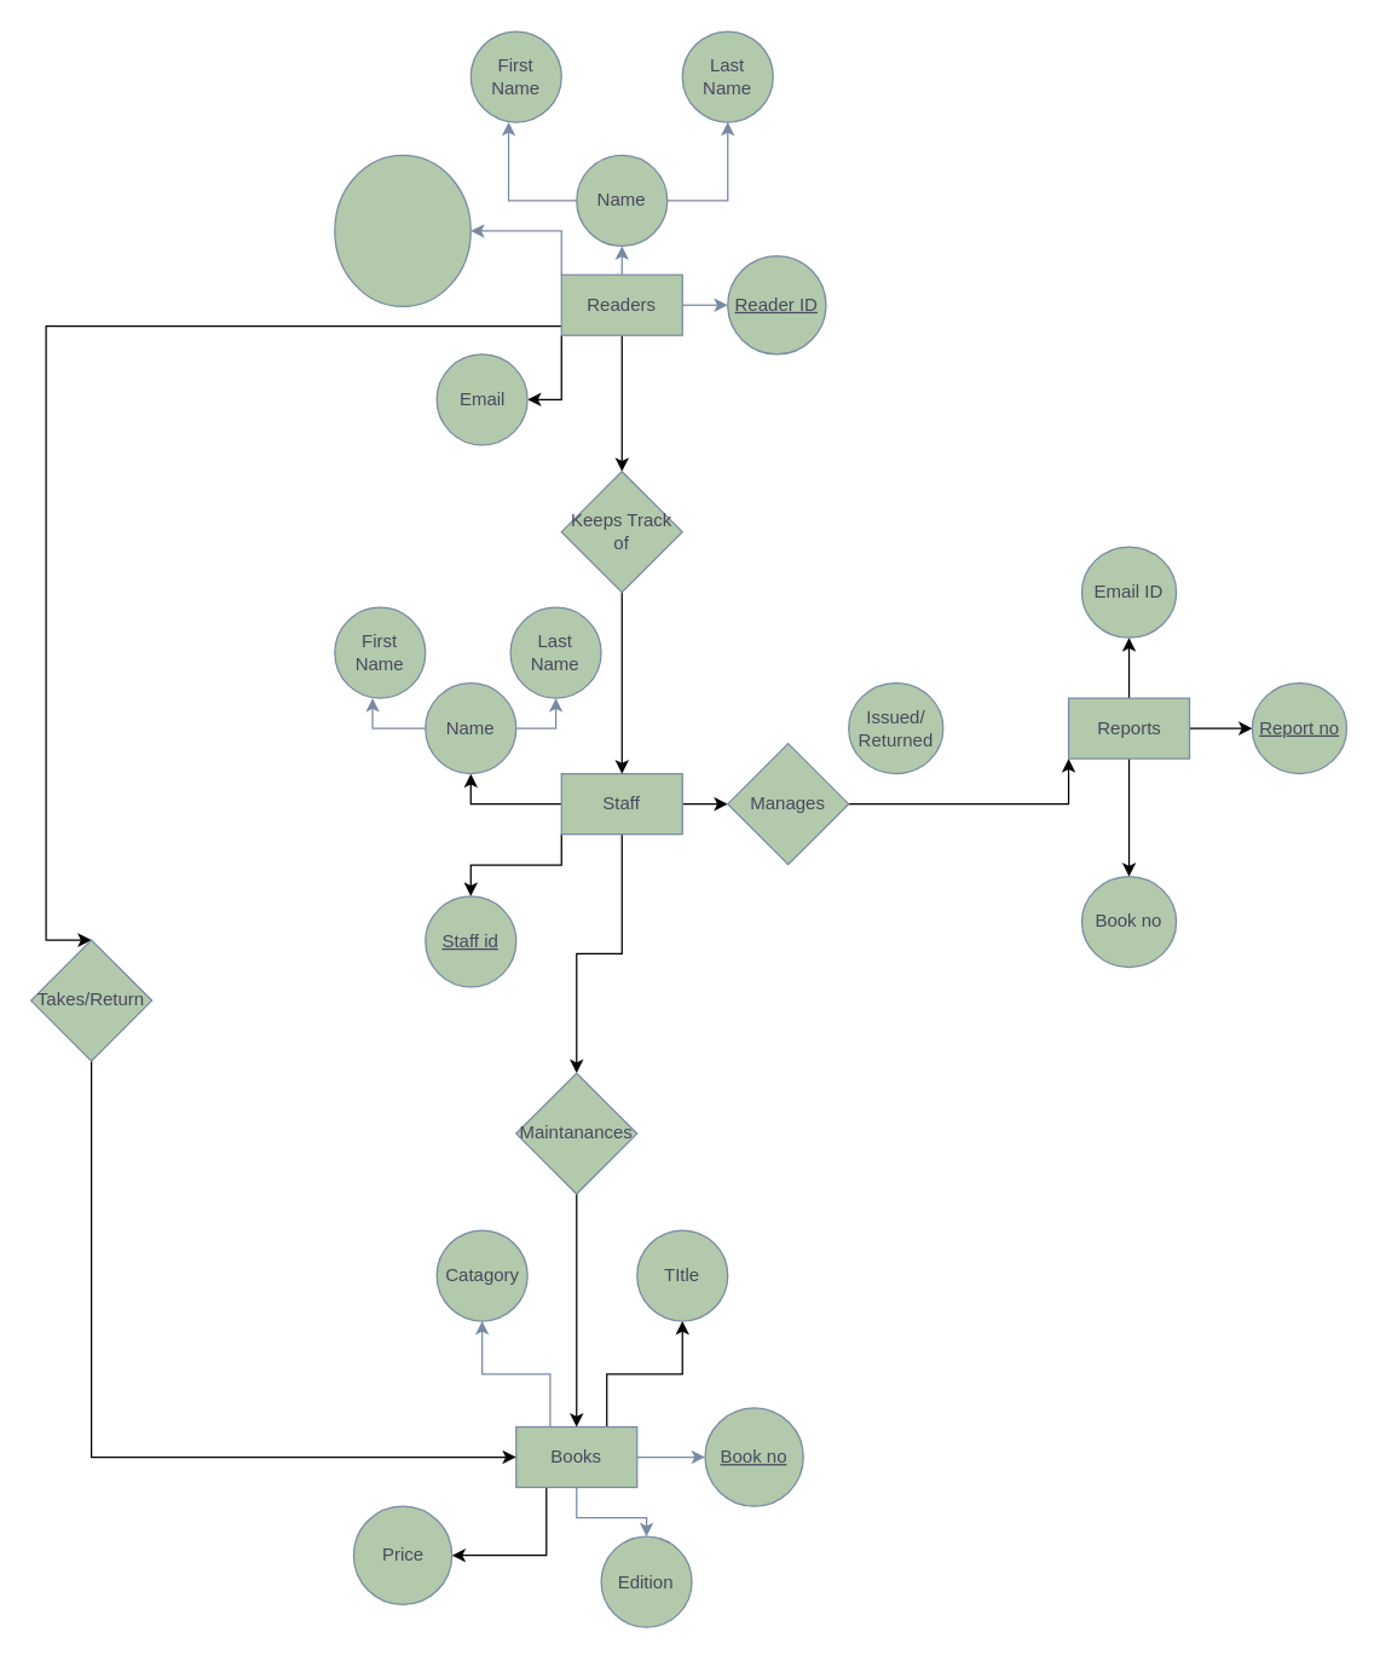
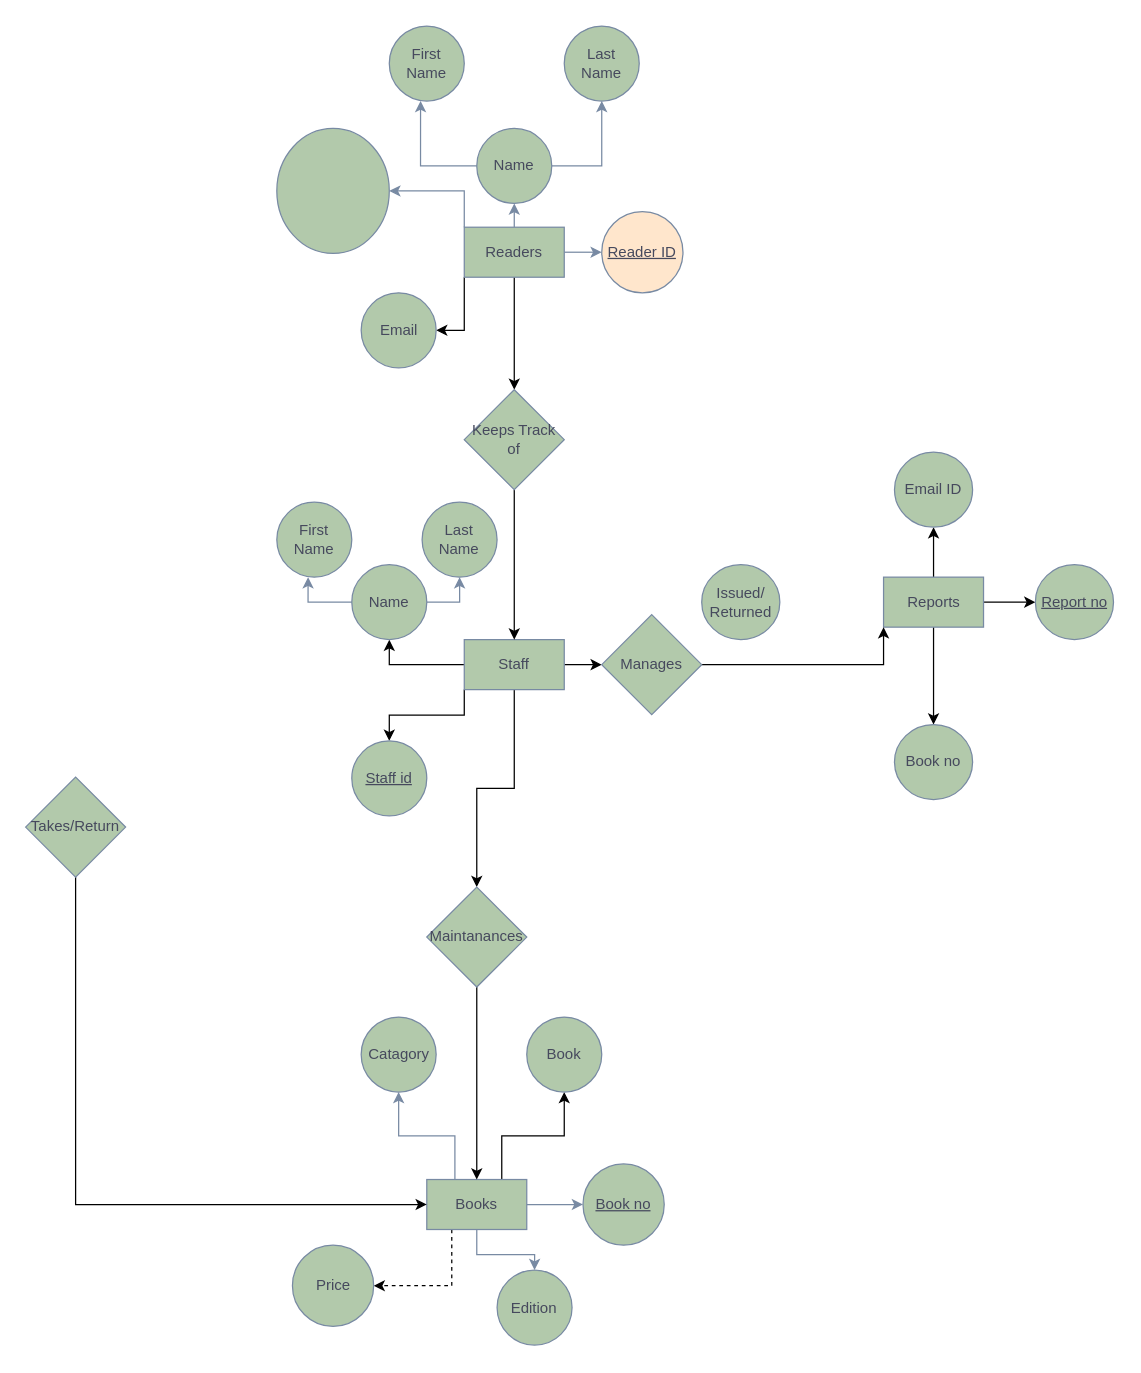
  <mxCell id="0" />
  <mxCell id="1" parent="0" />
  <mxCell id="2" style="edgeStyle=orthogonalEdgeStyle;rounded=0;orthogonalLoop=1;jettySize=auto;html=1;exitX=0.5;exitY=0;exitDx=0;exitDy=0;entryX=0.5;entryY=1;entryDx=0;entryDy=0;labelBackgroundColor=none;strokeColor=#788AA3;fontColor=default;" parent="1" source="8" target="13" edge="1"><mxGeometry relative="1" as="geometry" /></mxCell>
  <mxCell id="3" style="edgeStyle=orthogonalEdgeStyle;rounded=0;orthogonalLoop=1;jettySize=auto;html=1;exitX=1;exitY=0.5;exitDx=0;exitDy=0;entryX=0;entryY=0.5;entryDx=0;entryDy=0;labelBackgroundColor=none;strokeColor=#788AA3;fontColor=default;" parent="1" source="8" target="10" edge="1"><mxGeometry relative="1" as="geometry" /></mxCell>
  <mxCell id="4" style="edgeStyle=orthogonalEdgeStyle;rounded=0;orthogonalLoop=1;jettySize=auto;html=1;exitX=0;exitY=0;exitDx=0;exitDy=0;entryX=1;entryY=0.5;entryDx=0;entryDy=0;labelBackgroundColor=none;strokeColor=#788AA3;fontColor=default;" parent="1" source="8" target="11" edge="1"><mxGeometry relative="1" as="geometry" /></mxCell>
  <mxCell id="5" style="edgeStyle=orthogonalEdgeStyle;rounded=0;orthogonalLoop=1;jettySize=auto;html=1;exitX=0;exitY=1;exitDx=0;exitDy=0;entryX=1;entryY=0.5;entryDx=0;entryDy=0;" parent="1" source="8" target="9" edge="1"><mxGeometry relative="1" as="geometry" /></mxCell>
  <mxCell id="6" value="" style="edgeStyle=orthogonalEdgeStyle;rounded=0;orthogonalLoop=1;jettySize=auto;html=1;" parent="1" source="8" target="52" edge="1"><mxGeometry relative="1" as="geometry" /></mxCell>
- <mxCell id="7" style="edgeStyle=orthogonalEdgeStyle;rounded=0;orthogonalLoop=1;jettySize=auto;html=1;entryX=1;entryY=0.5;entryDx=0;entryDy=0;" parent="1" source="8" target="56" edge="1"><mxGeometry relative="1" as="geometry"><mxPoint x="29" y="618" as="targetPoint" /><Array as="points"><mxPoint x="30" y="215" /></Array></mxGeometry></mxCell>
  <mxCell id="8" value="Readers" style="rounded=0;whiteSpace=wrap;html=1;labelBackgroundColor=none;fillColor=#B2C9AB;strokeColor=#788AA3;fontColor=#46495D;" parent="1" vertex="1"><mxGeometry x="371" y="181" width="80" height="40" as="geometry" /></mxCell>
  <mxCell id="9" value="Email" style="ellipse;whiteSpace=wrap;html=1;labelBackgroundColor=none;fillColor=#B2C9AB;strokeColor=#788AA3;fontColor=#46495D;" parent="1" vertex="1"><mxGeometry x="288.5" y="233.5" width="60" height="60" as="geometry" /></mxCell>
- <mxCell id="10" value="&lt;u&gt;Reader ID&lt;/u&gt;" style="ellipse;whiteSpace=wrap;html=1;labelBackgroundColor=none;fillColor=#B2C9AB;strokeColor=#788AA3;fontColor=#46495D;" parent="1" vertex="1"><mxGeometry x="481" y="168.5" width="65" height="65" as="geometry" /></mxCell>
+ <mxCell id="10" value="&lt;u&gt;Reader ID&lt;/u&gt;" style="ellipse;whiteSpace=wrap;html=1;labelBackgroundColor=none;fillColor=#ffe6cc;strokeColor=#788AA3;fontColor=#46495D;" parent="1" vertex="1"><mxGeometry x="481" y="168.5" width="65" height="65" as="geometry" /></mxCell>
  <mxCell id="11" value="" style="ellipse;whiteSpace=wrap;html=1;labelBackgroundColor=none;fillColor=#B2C9AB;strokeColor=#788AA3;fontColor=#46495D;" parent="1" vertex="1"><mxGeometry x="221" y="101.96" width="90" height="100" as="geometry" /></mxCell>
  <mxCell id="12" style="edgeStyle=orthogonalEdgeStyle;rounded=0;orthogonalLoop=1;jettySize=auto;html=1;exitX=1;exitY=0.5;exitDx=0;exitDy=0;entryX=0.5;entryY=1;entryDx=0;entryDy=0;labelBackgroundColor=none;strokeColor=#788AA3;fontColor=default;" parent="1" source="13" target="15" edge="1"><mxGeometry relative="1" as="geometry" /></mxCell>
  <mxCell id="13" value="Name" style="ellipse;whiteSpace=wrap;html=1;labelBackgroundColor=none;fillColor=#B2C9AB;strokeColor=#788AA3;fontColor=#46495D;" parent="1" vertex="1"><mxGeometry x="381" y="101.96" width="60" height="60" as="geometry" /></mxCell>
  <mxCell id="14" value="First Name" style="ellipse;whiteSpace=wrap;html=1;labelBackgroundColor=none;fillColor=#B2C9AB;strokeColor=#788AA3;fontColor=#46495D;" parent="1" vertex="1"><mxGeometry x="311" y="20" width="60" height="60" as="geometry" /></mxCell>
  <mxCell id="15" value="Last Name" style="ellipse;whiteSpace=wrap;html=1;labelBackgroundColor=none;fillColor=#B2C9AB;strokeColor=#788AA3;fontColor=#46495D;" parent="1" vertex="1"><mxGeometry x="451" y="20" width="60" height="60" as="geometry" /></mxCell>
  <mxCell id="16" style="edgeStyle=orthogonalEdgeStyle;rounded=0;orthogonalLoop=1;jettySize=auto;html=1;exitX=0;exitY=0.5;exitDx=0;exitDy=0;entryX=0.417;entryY=1;entryDx=0;entryDy=0;entryPerimeter=0;labelBackgroundColor=none;strokeColor=#788AA3;fontColor=default;" parent="1" source="13" target="14" edge="1"><mxGeometry relative="1" as="geometry" /></mxCell>
  <mxCell id="17" style="edgeStyle=orthogonalEdgeStyle;rounded=0;orthogonalLoop=1;jettySize=auto;html=1;exitX=0.5;exitY=1;exitDx=0;exitDy=0;labelBackgroundColor=none;strokeColor=#788AA3;fontColor=default;" parent="1" source="11" target="11" edge="1"><mxGeometry relative="1" as="geometry" /></mxCell>
  <mxCell id="18" style="edgeStyle=orthogonalEdgeStyle;rounded=0;orthogonalLoop=1;jettySize=auto;html=1;exitX=0.5;exitY=0;exitDx=0;exitDy=0;entryX=0.5;entryY=1;entryDx=0;entryDy=0;labelBackgroundColor=none;strokeColor=#788AA3;fontColor=default;" parent="1" source="23" target="26" edge="1"><mxGeometry relative="1" as="geometry"><Array as="points"><mxPoint x="363.5" y="943" /><mxPoint x="363.5" y="908" /><mxPoint x="318.5" y="908" /></Array></mxGeometry></mxCell>
  <mxCell id="19" style="edgeStyle=orthogonalEdgeStyle;rounded=0;orthogonalLoop=1;jettySize=auto;html=1;exitX=1;exitY=0.5;exitDx=0;exitDy=0;entryX=0;entryY=0.5;entryDx=0;entryDy=0;labelBackgroundColor=none;strokeColor=#788AA3;fontColor=default;" parent="1" source="23" target="25" edge="1"><mxGeometry relative="1" as="geometry" /></mxCell>
  <mxCell id="20" style="edgeStyle=orthogonalEdgeStyle;rounded=0;orthogonalLoop=1;jettySize=auto;html=1;exitX=0.5;exitY=1;exitDx=0;exitDy=0;entryX=0.5;entryY=0;entryDx=0;entryDy=0;labelBackgroundColor=none;strokeColor=#788AA3;fontColor=default;" parent="1" source="23" target="24" edge="1"><mxGeometry relative="1" as="geometry" /></mxCell>
- <mxCell id="21" style="edgeStyle=orthogonalEdgeStyle;rounded=0;orthogonalLoop=1;jettySize=auto;html=1;exitX=0.25;exitY=1;exitDx=0;exitDy=0;entryX=1;entryY=0.5;entryDx=0;entryDy=0;" parent="1" source="23" target="27" edge="1"><mxGeometry relative="1" as="geometry" /></mxCell>
+ <mxCell id="21" style="edgeStyle=orthogonalEdgeStyle;rounded=0;orthogonalLoop=1;jettySize=auto;html=1;exitX=0.25;exitY=1;exitDx=0;exitDy=0;entryX=1;entryY=0.5;entryDx=0;entryDy=0;dashed=1;" parent="1" source="23" target="27" edge="1"><mxGeometry relative="1" as="geometry" /></mxCell>
  <mxCell id="22" style="edgeStyle=orthogonalEdgeStyle;rounded=0;orthogonalLoop=1;jettySize=auto;html=1;exitX=0.75;exitY=0;exitDx=0;exitDy=0;entryX=0.5;entryY=1;entryDx=0;entryDy=0;" parent="1" source="23" target="29" edge="1"><mxGeometry relative="1" as="geometry" /></mxCell>
  <mxCell id="23" value="Books" style="rounded=0;whiteSpace=wrap;html=1;labelBackgroundColor=none;fillColor=#B2C9AB;strokeColor=#788AA3;fontColor=#46495D;" parent="1" vertex="1"><mxGeometry x="341" y="943" width="80" height="40" as="geometry" /></mxCell>
  <mxCell id="24" value="Edition" style="ellipse;whiteSpace=wrap;html=1;labelBackgroundColor=none;fillColor=#B2C9AB;strokeColor=#788AA3;fontColor=#46495D;" parent="1" vertex="1"><mxGeometry x="397.25" y="1015.5" width="60" height="60" as="geometry" /></mxCell>
  <mxCell id="25" value="&lt;u&gt;Book no&lt;/u&gt;" style="ellipse;whiteSpace=wrap;html=1;labelBackgroundColor=none;fillColor=#B2C9AB;strokeColor=#788AA3;fontColor=#46495D;" parent="1" vertex="1"><mxGeometry x="466" y="930.5" width="65" height="65" as="geometry" /></mxCell>
  <mxCell id="26" value="Catagory" style="ellipse;whiteSpace=wrap;html=1;labelBackgroundColor=none;fillColor=#B2C9AB;strokeColor=#788AA3;fontColor=#46495D;" parent="1" vertex="1"><mxGeometry x="288.5" y="813" width="60" height="60" as="geometry" /></mxCell>
  <mxCell id="27" value="Price" style="ellipse;whiteSpace=wrap;html=1;aspect=fixed;labelBackgroundColor=none;fillColor=#B2C9AB;strokeColor=#788AA3;fontColor=#46495D;" parent="1" vertex="1"><mxGeometry x="233.5" y="995.5" width="65" height="65" as="geometry" /></mxCell>
  <mxCell id="28" style="edgeStyle=orthogonalEdgeStyle;rounded=0;orthogonalLoop=1;jettySize=auto;html=1;exitX=0.5;exitY=1;exitDx=0;exitDy=0;labelBackgroundColor=none;strokeColor=#788AA3;fontColor=default;" parent="1" edge="1"><mxGeometry relative="1" as="geometry"><mxPoint x="246" y="1003" as="sourcePoint" /><mxPoint x="246" y="1003" as="targetPoint" /></mxGeometry></mxCell>
- <mxCell id="29" value="TItle" style="ellipse;whiteSpace=wrap;html=1;labelBackgroundColor=none;fillColor=#B2C9AB;strokeColor=#788AA3;fontColor=#46495D;" parent="1" vertex="1"><mxGeometry x="421" y="813" width="60" height="60" as="geometry" /></mxCell>
+ <mxCell id="29" value="Book" style="ellipse;whiteSpace=wrap;html=1;labelBackgroundColor=none;fillColor=#B2C9AB;strokeColor=#788AA3;fontColor=#46495D;" parent="1" vertex="1"><mxGeometry x="421" y="813" width="60" height="60" as="geometry" /></mxCell>
  <mxCell id="30" value="" style="edgeStyle=orthogonalEdgeStyle;rounded=0;orthogonalLoop=1;jettySize=auto;html=1;" parent="1" source="34" target="50" edge="1"><mxGeometry relative="1" as="geometry" /></mxCell>
  <mxCell id="31" style="edgeStyle=orthogonalEdgeStyle;rounded=0;orthogonalLoop=1;jettySize=auto;html=1;exitX=0;exitY=1;exitDx=0;exitDy=0;" parent="1" source="34" target="40" edge="1"><mxGeometry relative="1" as="geometry" /></mxCell>
  <mxCell id="32" style="edgeStyle=orthogonalEdgeStyle;rounded=0;orthogonalLoop=1;jettySize=auto;html=1;exitX=0.5;exitY=1;exitDx=0;exitDy=0;entryX=0.5;entryY=1;entryDx=0;entryDy=0;" parent="1" source="34" target="54" edge="1"><mxGeometry relative="1" as="geometry" /></mxCell>
  <mxCell id="33" style="edgeStyle=orthogonalEdgeStyle;rounded=0;orthogonalLoop=1;jettySize=auto;html=1;exitX=0;exitY=0.5;exitDx=0;exitDy=0;entryX=0.5;entryY=1;entryDx=0;entryDy=0;" edge="1" parent="1" source="34" target="36"><mxGeometry relative="1" as="geometry" /></mxCell>
  <mxCell id="34" value="Staff" style="rounded=0;whiteSpace=wrap;html=1;labelBackgroundColor=none;fillColor=#B2C9AB;strokeColor=#788AA3;fontColor=#46495D;" parent="1" vertex="1"><mxGeometry x="371" y="511" width="80" height="40" as="geometry" /></mxCell>
  <mxCell id="35" style="edgeStyle=orthogonalEdgeStyle;rounded=0;orthogonalLoop=1;jettySize=auto;html=1;exitX=1;exitY=0.5;exitDx=0;exitDy=0;entryX=0.5;entryY=1;entryDx=0;entryDy=0;labelBackgroundColor=none;strokeColor=#788AA3;fontColor=default;" parent="1" source="36" target="38" edge="1"><mxGeometry relative="1" as="geometry" /></mxCell>
  <mxCell id="36" value="Name" style="ellipse;whiteSpace=wrap;html=1;labelBackgroundColor=none;fillColor=#B2C9AB;strokeColor=#788AA3;fontColor=#46495D;" parent="1" vertex="1"><mxGeometry x="281" y="451" width="60" height="60" as="geometry" /></mxCell>
  <mxCell id="37" value="First Name" style="ellipse;whiteSpace=wrap;html=1;labelBackgroundColor=none;fillColor=#B2C9AB;strokeColor=#788AA3;fontColor=#46495D;" parent="1" vertex="1"><mxGeometry x="221" y="401" width="60" height="60" as="geometry" /></mxCell>
  <mxCell id="38" value="Last Name" style="ellipse;whiteSpace=wrap;html=1;labelBackgroundColor=none;fillColor=#B2C9AB;strokeColor=#788AA3;fontColor=#46495D;" parent="1" vertex="1"><mxGeometry x="337.25" y="401" width="60" height="60" as="geometry" /></mxCell>
  <mxCell id="39" style="edgeStyle=orthogonalEdgeStyle;rounded=0;orthogonalLoop=1;jettySize=auto;html=1;exitX=0;exitY=0.5;exitDx=0;exitDy=0;entryX=0.417;entryY=1;entryDx=0;entryDy=0;entryPerimeter=0;labelBackgroundColor=none;strokeColor=#788AA3;fontColor=default;" parent="1" source="36" target="37" edge="1"><mxGeometry relative="1" as="geometry" /></mxCell>
  <mxCell id="40" value="&lt;u&gt;Staff id&lt;/u&gt;" style="ellipse;whiteSpace=wrap;html=1;fillColor=#B2C9AB;strokeColor=#788AA3;fontColor=#46495D;rounded=0;labelBackgroundColor=none;" parent="1" vertex="1"><mxGeometry x="281" y="592" width="60" height="60" as="geometry" /></mxCell>
  <mxCell id="41" value="" style="edgeStyle=orthogonalEdgeStyle;rounded=0;orthogonalLoop=1;jettySize=auto;html=1;" parent="1" source="44" target="45" edge="1"><mxGeometry relative="1" as="geometry" /></mxCell>
  <mxCell id="42" style="edgeStyle=orthogonalEdgeStyle;rounded=0;orthogonalLoop=1;jettySize=auto;html=1;entryX=0.5;entryY=0;entryDx=0;entryDy=0;" parent="1" source="44" target="47" edge="1"><mxGeometry relative="1" as="geometry" /></mxCell>
  <mxCell id="43" style="edgeStyle=orthogonalEdgeStyle;rounded=0;orthogonalLoop=1;jettySize=auto;html=1;exitX=1;exitY=0.5;exitDx=0;exitDy=0;entryX=0;entryY=0.5;entryDx=0;entryDy=0;" parent="1" source="44" target="48" edge="1"><mxGeometry relative="1" as="geometry" /></mxCell>
  <mxCell id="44" value="Reports" style="rounded=0;whiteSpace=wrap;html=1;labelBackgroundColor=none;fillColor=#B2C9AB;strokeColor=#788AA3;fontColor=#46495D;" parent="1" vertex="1"><mxGeometry x="706.5" y="461" width="80" height="40" as="geometry" /></mxCell>
  <mxCell id="45" value="Email ID" style="ellipse;whiteSpace=wrap;html=1;fillColor=#B2C9AB;strokeColor=#788AA3;fontColor=#46495D;rounded=0;labelBackgroundColor=none;" parent="1" vertex="1"><mxGeometry x="715.25" y="361" width="62.5" height="60" as="geometry" /></mxCell>
  <mxCell id="46" value="Issued/ Returned" style="ellipse;whiteSpace=wrap;html=1;fillColor=#B2C9AB;strokeColor=#788AA3;fontColor=#46495D;rounded=0;labelBackgroundColor=none;" parent="1" vertex="1"><mxGeometry x="561" y="451" width="62.5" height="60" as="geometry" /></mxCell>
  <mxCell id="47" value="Book no" style="ellipse;whiteSpace=wrap;html=1;fillColor=#B2C9AB;strokeColor=#788AA3;fontColor=#46495D;rounded=0;labelBackgroundColor=none;" parent="1" vertex="1"><mxGeometry x="715.25" y="579" width="62.5" height="60" as="geometry" /></mxCell>
  <mxCell id="48" value="&lt;u&gt;Report no&lt;/u&gt;" style="ellipse;whiteSpace=wrap;html=1;fillColor=#B2C9AB;strokeColor=#788AA3;fontColor=#46495D;rounded=0;labelBackgroundColor=none;" parent="1" vertex="1"><mxGeometry x="828" y="451" width="62.5" height="60" as="geometry" /></mxCell>
  <mxCell id="49" style="edgeStyle=orthogonalEdgeStyle;rounded=0;orthogonalLoop=1;jettySize=auto;html=1;exitX=1;exitY=0.5;exitDx=0;exitDy=0;entryX=0;entryY=1;entryDx=0;entryDy=0;" parent="1" source="50" target="44" edge="1"><mxGeometry relative="1" as="geometry" /></mxCell>
  <mxCell id="50" value="Manages" style="rhombus;whiteSpace=wrap;html=1;fillColor=#B2C9AB;strokeColor=#788AA3;fontColor=#46495D;rounded=0;labelBackgroundColor=none;" parent="1" vertex="1"><mxGeometry x="481" y="491" width="80" height="80" as="geometry" /></mxCell>
  <mxCell id="51" style="edgeStyle=orthogonalEdgeStyle;rounded=0;orthogonalLoop=1;jettySize=auto;html=1;exitX=0.5;exitY=1;exitDx=0;exitDy=0;entryX=0.5;entryY=0;entryDx=0;entryDy=0;" parent="1" source="52" target="34" edge="1"><mxGeometry relative="1" as="geometry" /></mxCell>
  <mxCell id="52" value="Keeps Track of" style="rhombus;whiteSpace=wrap;html=1;fillColor=#B2C9AB;strokeColor=#788AA3;fontColor=#46495D;rounded=0;labelBackgroundColor=none;" parent="1" vertex="1"><mxGeometry x="371" y="311" width="80" height="80" as="geometry" /></mxCell>
  <mxCell id="53" style="edgeStyle=orthogonalEdgeStyle;rounded=0;orthogonalLoop=1;jettySize=auto;html=1;exitX=0.5;exitY=0;exitDx=0;exitDy=0;entryX=0.5;entryY=0;entryDx=0;entryDy=0;" parent="1" source="54" target="23" edge="1"><mxGeometry relative="1" as="geometry" /></mxCell>
  <mxCell id="54" value="Maintanances" style="rhombus;whiteSpace=wrap;html=1;fillColor=#B2C9AB;strokeColor=#788AA3;fontColor=#46495D;rounded=0;labelBackgroundColor=none;direction=west;" parent="1" vertex="1"><mxGeometry x="341" y="709" width="80" height="80" as="geometry" /></mxCell>
  <mxCell id="55" style="edgeStyle=orthogonalEdgeStyle;rounded=0;orthogonalLoop=1;jettySize=auto;html=1;exitX=0;exitY=0.5;exitDx=0;exitDy=0;entryX=0;entryY=0.5;entryDx=0;entryDy=0;" parent="1" source="56" target="23" edge="1"><mxGeometry relative="1" as="geometry"><mxPoint x="29.308" y="969" as="targetPoint" /></mxGeometry></mxCell>
  <mxCell id="56" value="Takes/Return" style="rhombus;whiteSpace=wrap;html=1;fillColor=#B2C9AB;strokeColor=#788AA3;fontColor=#46495D;rounded=0;labelBackgroundColor=none;direction=north;" parent="1" vertex="1"><mxGeometry x="20" y="621" width="80" height="80" as="geometry" /></mxCell>
